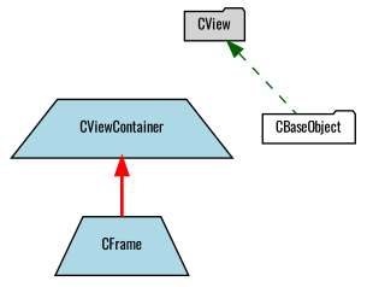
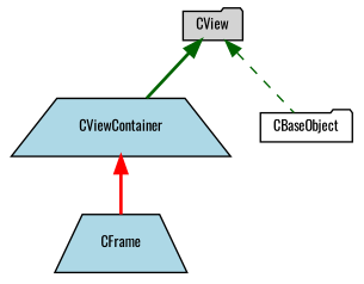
  digraph {
    fontname=Oswald
    node [color=black fillcolor=lightblue fontname=Oswald fontsize=9 shape=trapezium style=filled]
    edge [color=darkgreen dir=back fontname=Oswald fontsize=9 labelfontname=Arial labelfontsize=9 style=bold]
    n1 [fontcolor=black height=0.2 label=CFrame width=0.4]
    n2 [height=0.2 label=CViewContainer width=0.4]
    n3 [fillcolor=lightgrey height=0.2 label=CView shape=folder width=0.4]
    n4 [fillcolor=white height=0.2 label=CBaseObject shape=folder width=0.4]
    n2 -> n1 [color=red]
+   n3 -> n2
    n3 -> n4 [style=dashed]
  }
